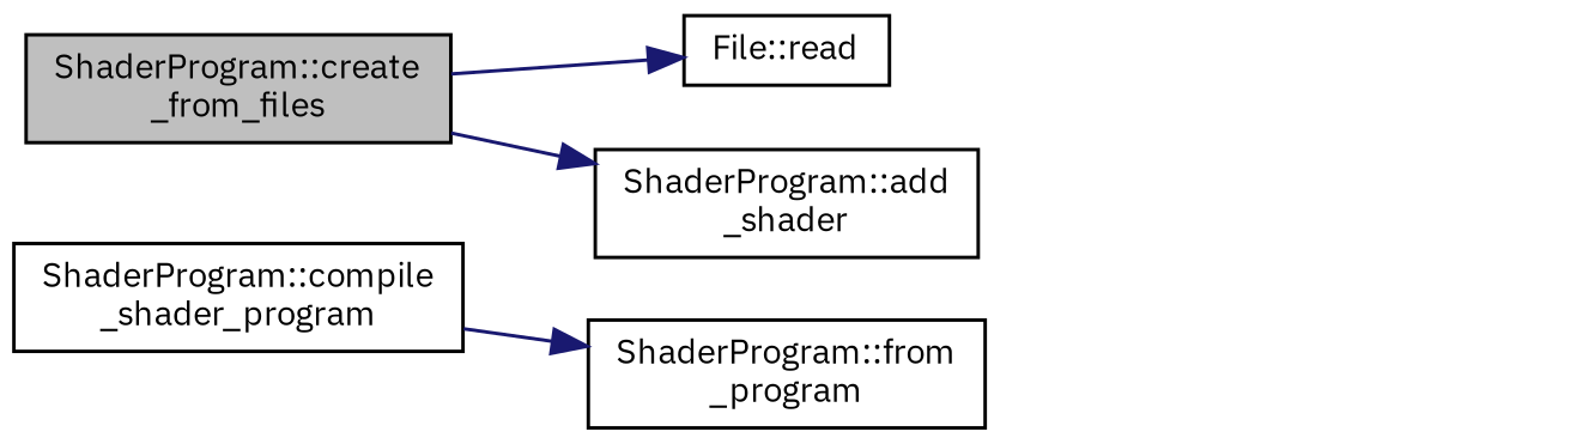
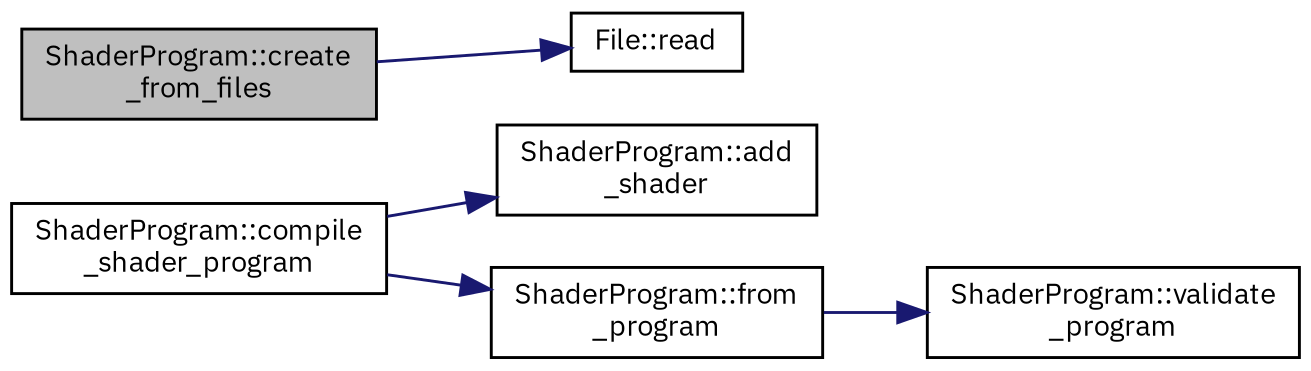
  digraph {
    fontname="IBM Plex Sans"
    rankdir=LR
    node [color=black fontname="IBM Plex Sans" fontsize=10 shape=record]
    edge [color=midnightblue fontname="IBM Plex Sans" fontsize=10 labelfontname=Helvetica labelfontsize=10 style=solid]
    n1 [fillcolor=grey75 fontcolor=black height=0.2 label="ShaderProgram::create\l_from_files" style=filled width=0.4]
    n2 [height=0.2 label="File::read" width=0.4]
    n3 [height=0.2 label="ShaderProgram::compile\l_shader_program" width=0.4]
    n4 [height=0.2 label="ShaderProgram::add\l_shader" width=0.4]
    n5 [height=0.2 label="ShaderProgram::from\l_program" width=0.4]
+   n6 [height=0.2 label="ShaderProgram::validate\l_program" width=0.4]
    n1 -> n2
-   n1 -> n4
+   n3 -> n4
    n3 -> n5
+   n5 -> n6
  }
